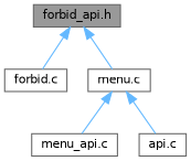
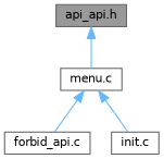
  digraph {
    node [color=grey40 fillcolor=white fontname=Helvetica fontsize=10 shape=box style=filled]
    edge [color=steelblue1 dir=back fontname=Helvetica fontsize=10 labelfontname=Helvetica labelfontsize=10 style=solid]
-   n1 [color=gray40 fillcolor=grey60 fontcolor=black height=0.2 label="forbid_api.h" width=0.4]
-   n2 [height=0.2 label="forbid.c" width=0.4]
+   n1 [color=gray40 fillcolor=grey60 fontcolor=black height=0.2 label="api_api.h" width=0.4]
    n3 [height=0.2 label="menu.c" width=0.4]
-   n4 [height=0.2 label="menu_api.c" width=0.4]
-   n5 [height=0.2 label="api.c" width=0.4]
-   n1 -> n2
+   n4 [height=0.2 label="forbid_api.c" width=0.4]
+   n5 [height=0.2 label="init.c" width=0.4]
    n1 -> n3
    n3 -> n4
    n3 -> n5
  }
